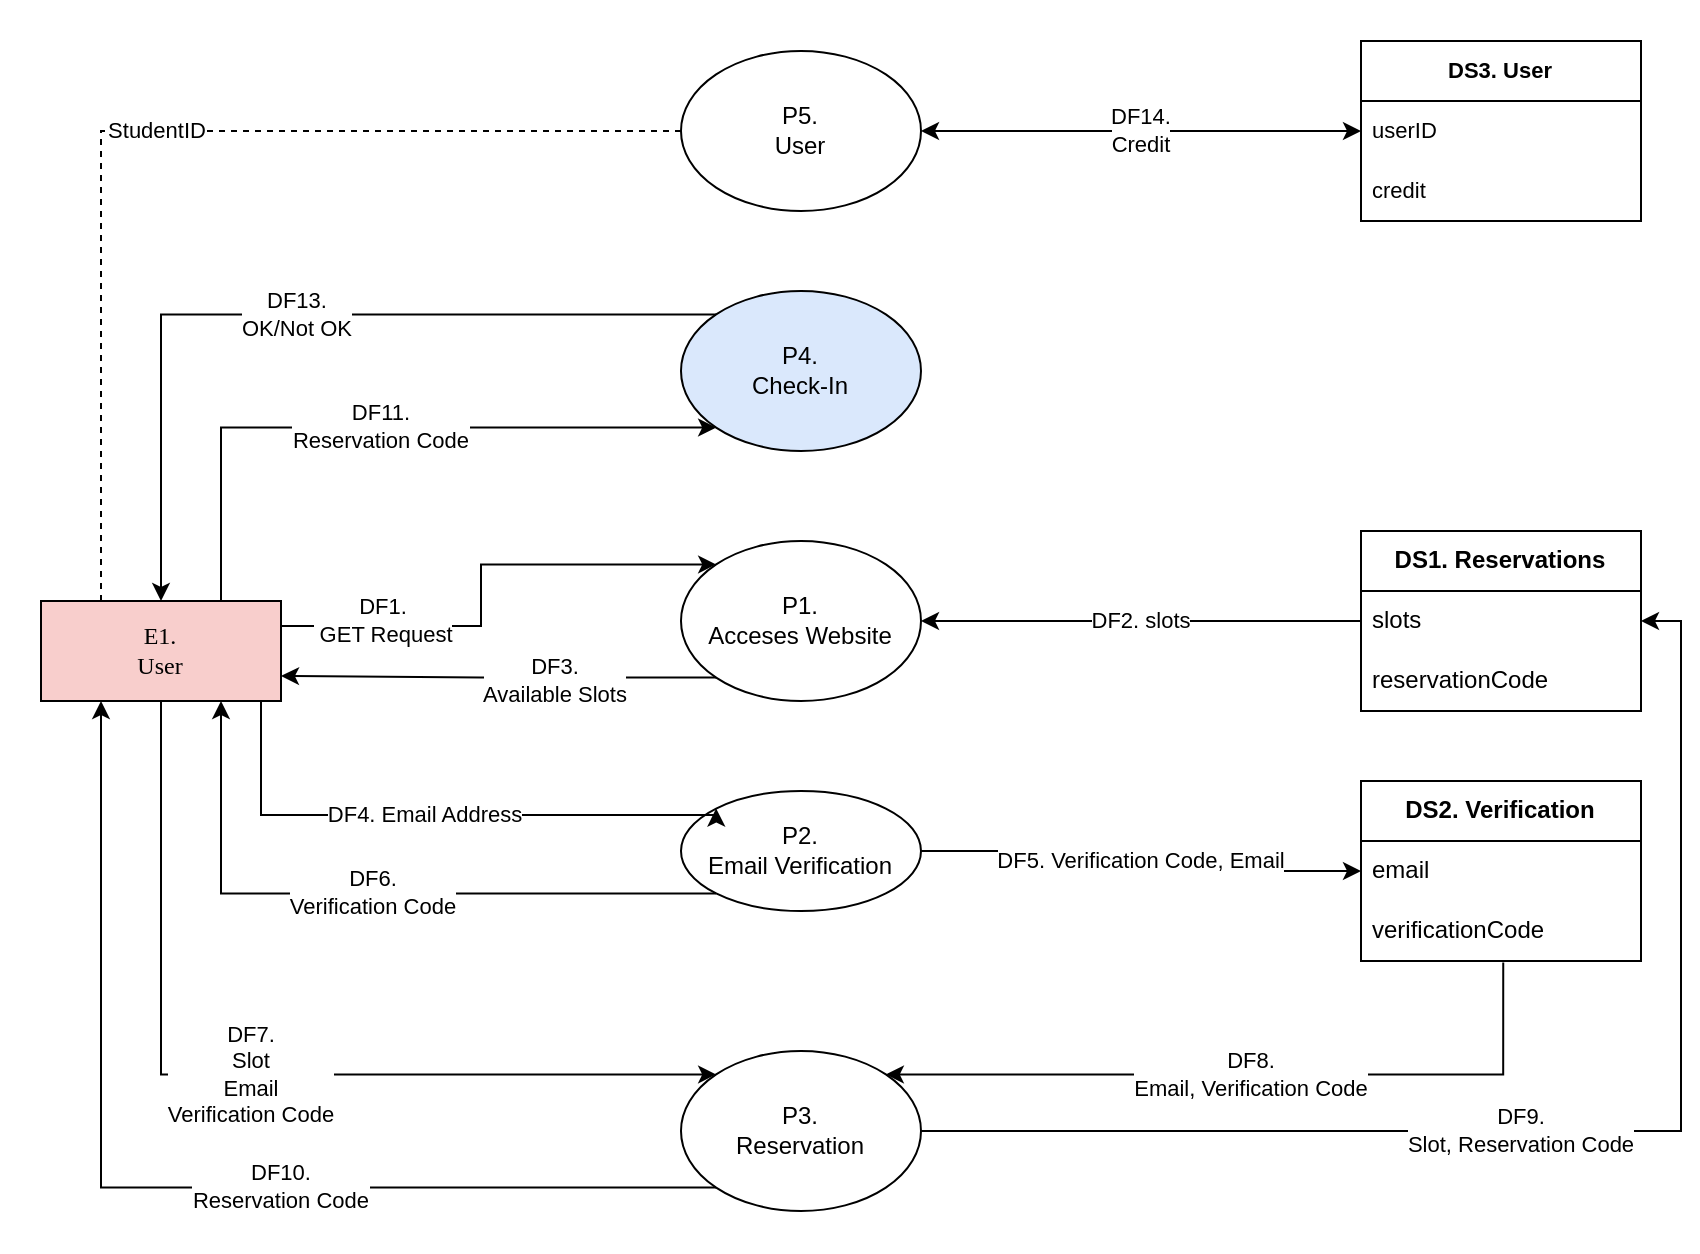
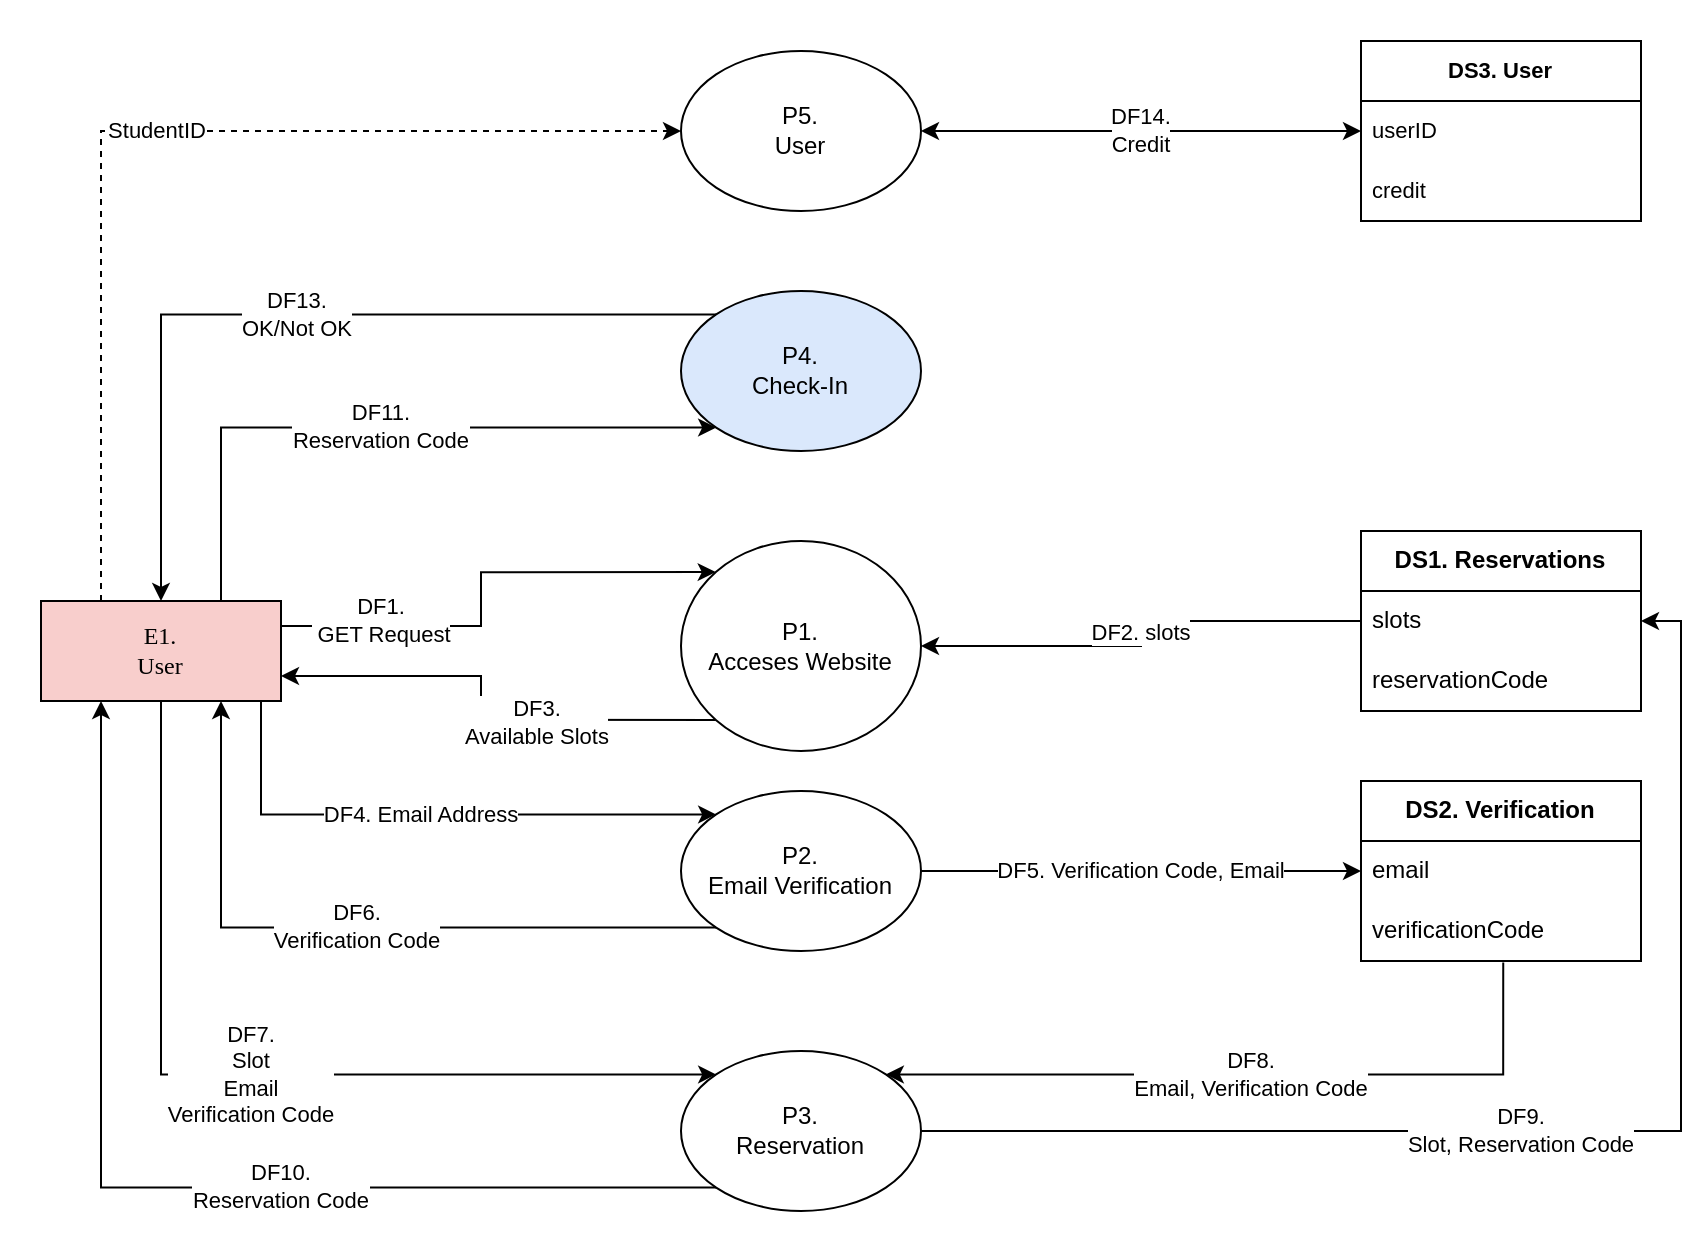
  <mxCell id="0" />
  <mxCell id="1" parent="0" />
  <mxCell id="2" value="DF2. slots" style="edgeStyle=orthogonalEdgeStyle;rounded=0;orthogonalLoop=1;jettySize=auto;html=1;entryX=1;entryY=0.5;entryDx=0;entryDy=0;exitX=0;exitY=0.5;exitDx=0;exitDy=0;" parent="1" source="22" target="8" edge="1"><mxGeometry relative="1" as="geometry"><mxPoint x="870" y="325" as="sourcePoint" /></mxGeometry></mxCell>
  <mxCell id="3" value="&lt;div&gt;DF1.&lt;/div&gt;&lt;div&gt;&amp;nbsp;GET Request&lt;/div&gt;" style="edgeStyle=orthogonalEdgeStyle;rounded=0;orthogonalLoop=1;jettySize=auto;html=1;entryX=0;entryY=0;entryDx=0;entryDy=0;exitX=1;exitY=0.25;exitDx=0;exitDy=0;" parent="1" source="7" target="8" edge="1"><mxGeometry x="-0.598" y="3" relative="1" as="geometry"><mxPoint x="80" y="475" as="targetPoint" /><mxPoint x="1" as="offset" /></mxGeometry></mxCell>
  <mxCell id="4" value="&lt;div&gt;DF11. &lt;br&gt;&lt;/div&gt;&lt;div&gt;Reservation Code&lt;br&gt;&lt;/div&gt;" style="edgeStyle=orthogonalEdgeStyle;rounded=0;orthogonalLoop=1;jettySize=auto;html=1;exitX=0.75;exitY=0;exitDx=0;exitDy=0;entryX=0;entryY=1;entryDx=0;entryDy=0;" parent="1" source="7" target="18" edge="1"><mxGeometry relative="1" as="geometry"><Array as="points"><mxPoint x="110" y="213" /></Array></mxGeometry></mxCell>
- <mxCell id="5" value="&lt;div&gt;StudentID&lt;br&gt;&lt;/div&gt;" style="edgeStyle=orthogonalEdgeStyle;rounded=0;orthogonalLoop=1;jettySize=auto;html=1;exitX=0.25;exitY=0;exitDx=0;exitDy=0;entryX=0;entryY=0.5;entryDx=0;entryDy=0;dashed=1;endArrow=none;" parent="1" source="7" target="19" edge="1"><mxGeometry relative="1" as="geometry" /></mxCell>
+ <mxCell id="5" value="&lt;div&gt;StudentID&lt;br&gt;&lt;/div&gt;" style="edgeStyle=orthogonalEdgeStyle;rounded=0;orthogonalLoop=1;jettySize=auto;html=1;exitX=0.25;exitY=0;exitDx=0;exitDy=0;entryX=0;entryY=0.5;entryDx=0;entryDy=0;dashed=1;" parent="1" source="7" target="19" edge="1"><mxGeometry relative="1" as="geometry" /></mxCell>
  <mxCell id="6" value="&lt;div style=&quot;font-size: 11px;&quot;&gt;DF7.&lt;/div&gt;&lt;div style=&quot;font-size: 11px;&quot;&gt;Slot&lt;/div&gt;&lt;div style=&quot;font-size: 11px;&quot;&gt;Email&lt;/div&gt;&lt;div style=&quot;font-size: 11px;&quot;&gt;Verification Code&lt;/div&gt;" style="edgeStyle=orthogonalEdgeStyle;rounded=0;orthogonalLoop=1;jettySize=auto;html=1;exitX=0.5;exitY=1;exitDx=0;exitDy=0;entryX=0;entryY=0;entryDx=0;entryDy=0;fontSize=11;" edge="1" parent="1" source="7" target="16"><mxGeometry relative="1" as="geometry"><Array as="points"><mxPoint x="80" y="537" /></Array></mxGeometry></mxCell>
  <mxCell id="7" value="&lt;div&gt;E1. &lt;br&gt;&lt;/div&gt;&lt;div&gt;User&lt;/div&gt;" style="whiteSpace=wrap;html=1;rounded=0;shadow=0;comic=0;labelBackgroundColor=none;strokeWidth=1;fontFamily=Verdana;fontSize=12;align=center;fillColor=#f8cecc;" parent="1" vertex="1"><mxGeometry x="20" y="300" width="120" height="50" as="geometry" /></mxCell>
- <mxCell id="8" value="&lt;div&gt;P1. &lt;br&gt;&lt;/div&gt;&lt;div&gt;Acceses Website&lt;/div&gt;" style="ellipse;whiteSpace=wrap;html=1;" parent="1" vertex="1"><mxGeometry x="340" y="270" width="120" height="80" as="geometry" /></mxCell>
+ <mxCell id="8" value="&lt;div&gt;P1. &lt;br&gt;&lt;/div&gt;&lt;div&gt;Acceses Website&lt;/div&gt;" style="ellipse;whiteSpace=wrap;html=1;" parent="1" vertex="1"><mxGeometry x="340" y="270" width="120" height="105" as="geometry" /></mxCell>
  <mxCell id="9" value="&lt;div&gt;DF3. &lt;br&gt;Available Slots&lt;/div&gt;" style="edgeStyle=orthogonalEdgeStyle;rounded=0;orthogonalLoop=1;jettySize=auto;html=1;entryX=1;entryY=0.75;entryDx=0;entryDy=0;exitX=0;exitY=1;exitDx=0;exitDy=0;" parent="1" source="8" target="7" edge="1"><mxGeometry x="-0.259" y="2" relative="1" as="geometry"><mxPoint x="80" y="335" as="targetPoint" /><mxPoint x="570" y="355" as="sourcePoint" /><mxPoint as="offset" /></mxGeometry></mxCell>
  <mxCell id="10" value="&lt;div&gt;DF6.&lt;/div&gt;&lt;div&gt;Verification Code&lt;br&gt;&lt;/div&gt;" style="edgeStyle=orthogonalEdgeStyle;rounded=0;orthogonalLoop=1;jettySize=auto;html=1;exitX=0;exitY=1;exitDx=0;exitDy=0;entryX=0.75;entryY=1;entryDx=0;entryDy=0;" parent="1" source="12" target="7" edge="1"><mxGeometry relative="1" as="geometry"><mxPoint x="500" y="405" as="sourcePoint" /><mxPoint x="260" y="425" as="targetPoint" /></mxGeometry></mxCell>
  <mxCell id="11" value="DF5. Verification Code, Email" style="edgeStyle=orthogonalEdgeStyle;rounded=0;orthogonalLoop=1;jettySize=auto;html=1;exitX=1;exitY=0.5;exitDx=0;exitDy=0;" parent="1" source="12" target="24" edge="1"><mxGeometry relative="1" as="geometry"><mxPoint x="810" y="545" as="targetPoint" /></mxGeometry></mxCell>
- <mxCell id="12" value="&lt;div style=&quot;font-size: 12px;&quot;&gt;P2. &lt;br style=&quot;font-size: 12px;&quot;&gt;&lt;/div&gt;&lt;div style=&quot;font-size: 12px;&quot;&gt;Email Verification&lt;/div&gt;" style="ellipse;whiteSpace=wrap;html=1;fontSize=12;" parent="1" vertex="1"><mxGeometry x="340" y="395" width="120" height="60" as="geometry" /></mxCell>
+ <mxCell id="12" value="&lt;div style=&quot;font-size: 12px;&quot;&gt;P2. &lt;br style=&quot;font-size: 12px;&quot;&gt;&lt;/div&gt;&lt;div style=&quot;font-size: 12px;&quot;&gt;Email Verification&lt;/div&gt;" style="ellipse;whiteSpace=wrap;html=1;fontSize=12;" parent="1" vertex="1"><mxGeometry x="340" y="395" width="120" height="80" as="geometry" /></mxCell>
  <mxCell id="13" value="DF4. Email Address" style="edgeStyle=orthogonalEdgeStyle;rounded=0;orthogonalLoop=1;jettySize=auto;html=1;entryX=0;entryY=0;entryDx=0;entryDy=0;exitX=1;exitY=1;exitDx=0;exitDy=0;" parent="1" source="7" target="12" edge="1"><mxGeometry relative="1" as="geometry"><mxPoint x="570" y="540" as="targetPoint" /><mxPoint x="150" y="335" as="sourcePoint" /><Array as="points"><mxPoint x="130" y="350" /><mxPoint x="130" y="407" /></Array></mxGeometry></mxCell>
  <mxCell id="14" value="&lt;div&gt;DF9.&lt;/div&gt;&lt;div&gt;Slot, Reservation Code&lt;br&gt;&lt;/div&gt;" style="edgeStyle=orthogonalEdgeStyle;rounded=0;orthogonalLoop=1;jettySize=auto;html=1;exitX=1;exitY=0.5;exitDx=0;exitDy=0;entryX=1;entryY=0.5;entryDx=0;entryDy=0;" parent="1" source="16" target="22" edge="1"><mxGeometry x="-0.087" relative="1" as="geometry"><mxPoint x="1130" y="445" as="targetPoint" /><mxPoint x="1" as="offset" /></mxGeometry></mxCell>
  <mxCell id="15" value="&lt;div&gt;DF10.&lt;/div&gt;&lt;div&gt;Reservation Code&lt;/div&gt;" style="edgeStyle=orthogonalEdgeStyle;rounded=0;orthogonalLoop=1;jettySize=auto;html=1;entryX=0.25;entryY=1;entryDx=0;entryDy=0;exitX=0;exitY=1;exitDx=0;exitDy=0;" parent="1" source="16" target="7" edge="1"><mxGeometry x="-0.21" relative="1" as="geometry"><mxPoint x="450" y="945" as="sourcePoint" /><mxPoint as="offset" /></mxGeometry></mxCell>
  <mxCell id="16" value="&lt;div&gt;P3.&lt;/div&gt;&lt;div&gt;Reservation&lt;/div&gt;" style="ellipse;whiteSpace=wrap;html=1;" parent="1" vertex="1"><mxGeometry x="340" y="525" width="120" height="80" as="geometry" /></mxCell>
  <mxCell id="17" value="&lt;div&gt;DF13.&lt;/div&gt;&lt;div&gt;OK/Not OK&lt;/div&gt;" style="edgeStyle=orthogonalEdgeStyle;rounded=0;orthogonalLoop=1;jettySize=auto;html=1;exitX=0;exitY=0;exitDx=0;exitDy=0;entryX=0.5;entryY=0;entryDx=0;entryDy=0;" parent="1" source="18" target="7" edge="1"><mxGeometry relative="1" as="geometry" /></mxCell>
  <mxCell id="18" value="&lt;div&gt;P4.&lt;/div&gt;&lt;div&gt;Check-In&lt;/div&gt;" style="ellipse;whiteSpace=wrap;html=1;fillColor=#dae8fc;" parent="1" vertex="1"><mxGeometry x="340" y="145" width="120" height="80" as="geometry" /></mxCell>
  <mxCell id="19" value="&lt;div&gt;P5.&lt;/div&gt;&lt;div&gt;User&lt;br&gt;&lt;/div&gt;" style="ellipse;whiteSpace=wrap;html=1;" parent="1" vertex="1"><mxGeometry x="340" y="25" width="120" height="80" as="geometry" /></mxCell>
  <mxCell id="20" value="DF14.&lt;div&gt;Credit&lt;br&gt;&lt;/div&gt;" style="edgeStyle=orthogonalEdgeStyle;rounded=0;orthogonalLoop=1;jettySize=auto;html=1;exitX=0;exitY=0.5;exitDx=0;exitDy=0;entryX=1;entryY=0.5;entryDx=0;entryDy=0;startArrow=classic;startFill=1;" parent="1" source="29" target="19" edge="1"><mxGeometry relative="1" as="geometry"><mxPoint x="870" y="65" as="sourcePoint" /></mxGeometry></mxCell>
  <mxCell id="21" value="&lt;b&gt;DS1. Reservations&lt;br&gt;&lt;/b&gt;" style="swimlane;fontStyle=0;childLayout=stackLayout;horizontal=1;startSize=30;horizontalStack=0;resizeParent=1;resizeParentMax=0;resizeLast=0;collapsible=1;marginBottom=0;whiteSpace=wrap;html=1;" vertex="1" parent="1"><mxGeometry x="680" y="265" width="140" height="90" as="geometry" /></mxCell>
  <mxCell id="22" value="slots" style="text;strokeColor=none;fillColor=none;align=left;verticalAlign=middle;spacingLeft=4;spacingRight=4;overflow=hidden;points=[[0,0.5],[1,0.5]];portConstraint=eastwest;rotatable=0;whiteSpace=wrap;html=1;" vertex="1" parent="21"><mxGeometry y="30" width="140" height="30" as="geometry" /></mxCell>
  <mxCell id="23" value="reservationCode" style="text;strokeColor=none;fillColor=none;align=left;verticalAlign=middle;spacingLeft=4;spacingRight=4;overflow=hidden;points=[[0,0.5],[1,0.5]];portConstraint=eastwest;rotatable=0;whiteSpace=wrap;html=1;" vertex="1" parent="21"><mxGeometry y="60" width="140" height="30" as="geometry" /></mxCell>
  <mxCell id="24" value="&lt;b&gt;DS2. Verification&lt;/b&gt;" style="swimlane;fontStyle=0;childLayout=stackLayout;horizontal=1;startSize=30;horizontalStack=0;resizeParent=1;resizeParentMax=0;resizeLast=0;collapsible=1;marginBottom=0;whiteSpace=wrap;html=1;fontSize=12;" vertex="1" parent="1"><mxGeometry x="680" y="390" width="140" height="90" as="geometry" /></mxCell>
  <mxCell id="25" value="email" style="text;strokeColor=none;fillColor=none;align=left;verticalAlign=middle;spacingLeft=4;spacingRight=4;overflow=hidden;points=[[0,0.5],[1,0.5]];portConstraint=eastwest;rotatable=0;whiteSpace=wrap;html=1;fontSize=12;" vertex="1" parent="24"><mxGeometry y="30" width="140" height="30" as="geometry" /></mxCell>
  <mxCell id="26" value="verificationCode" style="text;strokeColor=none;fillColor=none;align=left;verticalAlign=middle;spacingLeft=4;spacingRight=4;overflow=hidden;points=[[0,0.5],[1,0.5]];portConstraint=eastwest;rotatable=0;whiteSpace=wrap;html=1;fontSize=12;" vertex="1" parent="24"><mxGeometry y="60" width="140" height="30" as="geometry" /></mxCell>
  <mxCell id="27" value="DF8.&lt;br&gt;Email, Verification Code" style="edgeStyle=orthogonalEdgeStyle;rounded=0;orthogonalLoop=1;jettySize=auto;html=1;entryX=1;entryY=0;entryDx=0;entryDy=0;fontSize=11;exitX=0.508;exitY=1.026;exitDx=0;exitDy=0;exitPerimeter=0;" edge="1" parent="1" source="26" target="16"><mxGeometry relative="1" as="geometry"><mxPoint x="940" y="495" as="sourcePoint" /><Array as="points"><mxPoint x="751" y="537" /></Array></mxGeometry></mxCell>
  <mxCell id="28" value="&lt;b&gt;DS3. User&lt;br&gt;&lt;/b&gt;" style="swimlane;fontStyle=0;childLayout=stackLayout;horizontal=1;startSize=30;horizontalStack=0;resizeParent=1;resizeParentMax=0;resizeLast=0;collapsible=1;marginBottom=0;whiteSpace=wrap;html=1;fontSize=11;" vertex="1" parent="1"><mxGeometry x="680" y="20" width="140" height="90" as="geometry" /></mxCell>
  <mxCell id="29" value="userID" style="text;strokeColor=none;fillColor=none;align=left;verticalAlign=middle;spacingLeft=4;spacingRight=4;overflow=hidden;points=[[0,0.5],[1,0.5]];portConstraint=eastwest;rotatable=0;whiteSpace=wrap;html=1;fontSize=11;" vertex="1" parent="28"><mxGeometry y="30" width="140" height="30" as="geometry" /></mxCell>
  <mxCell id="30" value="credit" style="text;strokeColor=none;fillColor=none;align=left;verticalAlign=middle;spacingLeft=4;spacingRight=4;overflow=hidden;points=[[0,0.5],[1,0.5]];portConstraint=eastwest;rotatable=0;whiteSpace=wrap;html=1;fontSize=11;" vertex="1" parent="28"><mxGeometry y="60" width="140" height="30" as="geometry" /></mxCell>
